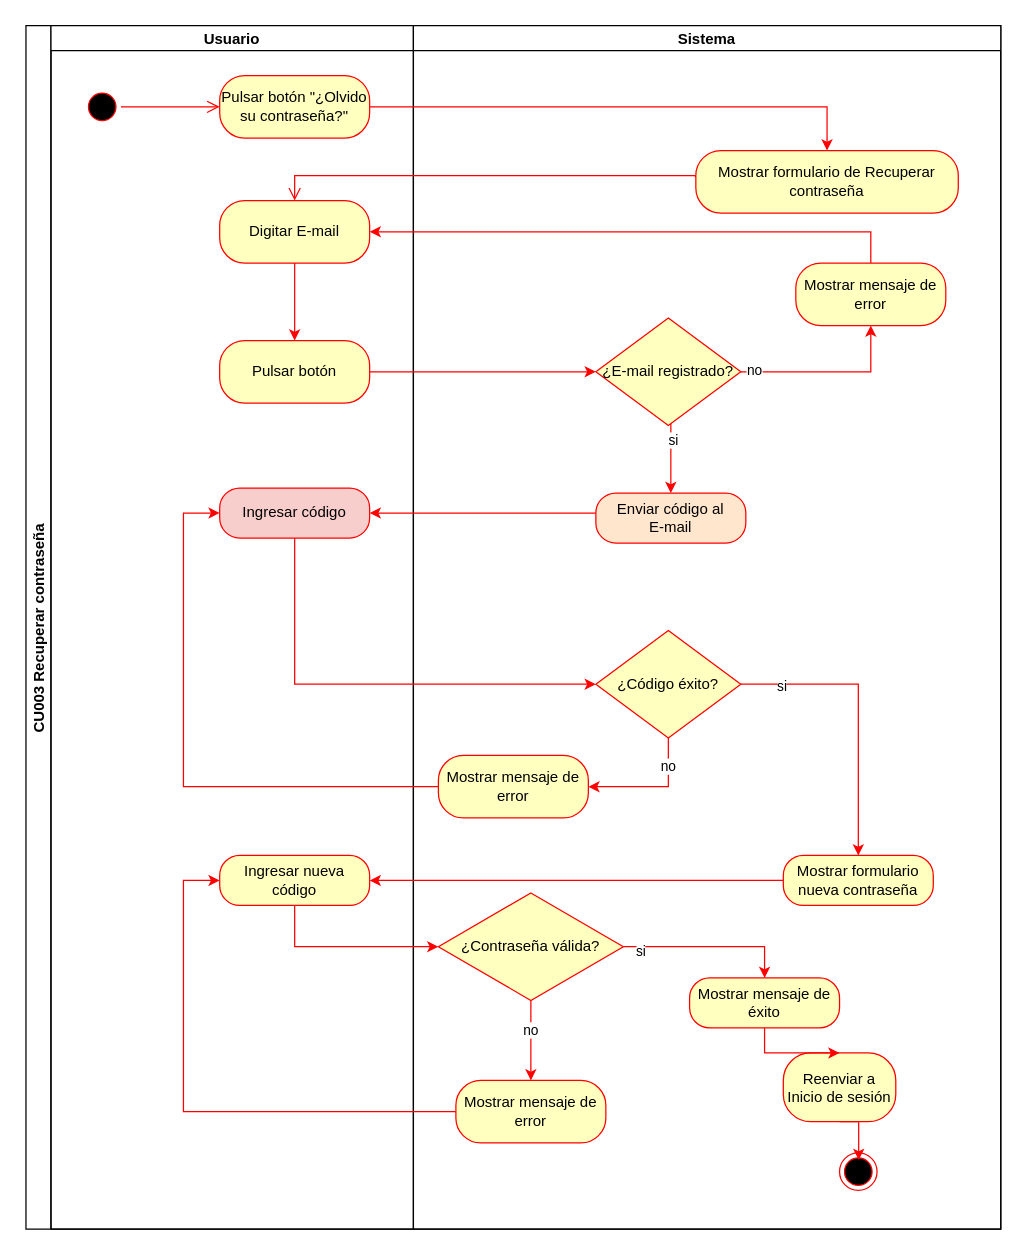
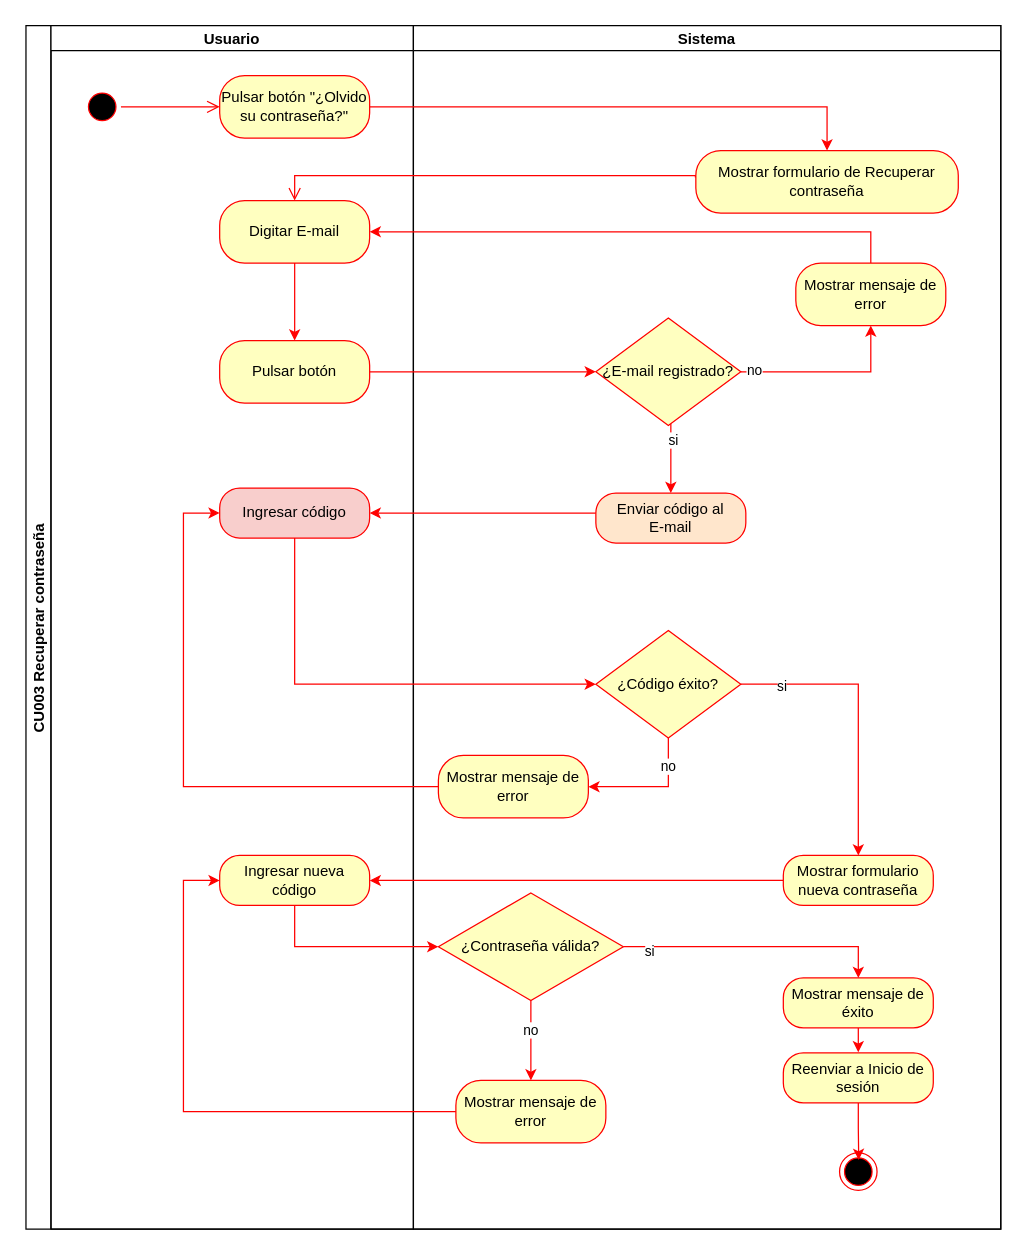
  <mxCell id="0" />
  <mxCell id="1" parent="0" />
  <mxCell id="2" value="CU003 Recuperar contraseña" style="swimlane;childLayout=stackLayout;resizeParent=1;resizeParentMax=0;startSize=20;horizontal=0;horizontalStack=1;" vertex="1" parent="1"><mxGeometry x="20" y="20" width="780" height="963" as="geometry"><mxRectangle x="200" y="80" width="40" height="50" as="alternateBounds" /></mxGeometry></mxCell>
  <mxCell id="3" value="Usuario" style="swimlane;startSize=20;" vertex="1" parent="2"><mxGeometry x="20" width="290" height="963" as="geometry" /></mxCell>
  <mxCell id="4" value="" style="ellipse;html=1;shape=startState;fillColor=#000000;strokeColor=#ff0000;fillStyle=auto;" vertex="1" parent="3"><mxGeometry x="26" y="50" width="30" height="30" as="geometry" /></mxCell>
  <mxCell id="5" value="Pulsar botón &quot;¿Olvido su contraseña?&quot;" style="rounded=1;whiteSpace=wrap;html=1;arcSize=40;fontColor=#000000;fillColor=#ffffc0;strokeColor=#ff0000;" vertex="1" parent="3"><mxGeometry x="135" y="40" width="120" height="50" as="geometry" /></mxCell>
  <mxCell id="6" value="" style="edgeStyle=orthogonalEdgeStyle;html=1;verticalAlign=bottom;endArrow=open;endSize=8;strokeColor=#ff0000;rounded=0;entryX=0;entryY=0.5;entryDx=0;entryDy=0;" edge="1" parent="3" source="4" target="5"><mxGeometry relative="1" as="geometry"><mxPoint x="60" y="100" as="targetPoint" /></mxGeometry></mxCell>
  <mxCell id="7" value="Sistema" style="swimlane;startSize=20;" vertex="1" parent="2"><mxGeometry x="310" width="470" height="963" as="geometry" /></mxCell>
  <mxCell id="8" value="" style="edgeStyle=orthogonalEdgeStyle;html=1;verticalAlign=bottom;endArrow=open;endSize=8;strokeColor=#ff0000;rounded=0;entryX=0.5;entryY=0;entryDx=0;entryDy=0;exitX=-0.004;exitY=0.421;exitDx=0;exitDy=0;exitPerimeter=0;" edge="1" parent="7" source="20" target="10"><mxGeometry relative="1" as="geometry"><mxPoint x="-164.0" y="168.0" as="targetPoint" /><mxPoint x="236.48" y="110" as="sourcePoint" /><Array as="points"><mxPoint x="245" y="120" /><mxPoint x="-95" y="120" /></Array></mxGeometry></mxCell>
  <mxCell id="9" style="edgeStyle=orthogonalEdgeStyle;rounded=0;orthogonalLoop=1;jettySize=auto;html=1;exitX=0.5;exitY=1;exitDx=0;exitDy=0;entryX=0.5;entryY=0;entryDx=0;entryDy=0;strokeColor=#FF0303;" edge="1" parent="7" source="10" target="11"><mxGeometry relative="1" as="geometry" /></mxCell>
  <mxCell id="10" value="Digitar E-mail" style="rounded=1;whiteSpace=wrap;html=1;arcSize=40;fontColor=#000000;fillColor=#ffffc0;strokeColor=#ff0000;" vertex="1" parent="7"><mxGeometry x="-155" y="140" width="120" height="50" as="geometry" /></mxCell>
  <mxCell id="11" value="Pulsar botón" style="rounded=1;whiteSpace=wrap;html=1;arcSize=40;fontColor=#000000;fillColor=#ffffc0;strokeColor=#ff0000;" vertex="1" parent="7"><mxGeometry x="-155" y="252" width="120" height="50" as="geometry" /></mxCell>
  <mxCell id="12" value="Ingresar código" style="rounded=1;whiteSpace=wrap;html=1;arcSize=40;fontColor=#000000;fillColor=#f8cecc;strokeColor=#ff0000;" vertex="1" parent="7"><mxGeometry x="-155" y="370" width="120" height="40" as="geometry" /></mxCell>
  <mxCell id="13" value="Ingresar nueva código" style="rounded=1;whiteSpace=wrap;html=1;arcSize=40;fontColor=#000000;fillColor=#ffffc0;strokeColor=#ff0000;" vertex="1" parent="7"><mxGeometry x="-155" y="664" width="120" height="40" as="geometry" /></mxCell>
  <mxCell id="14" style="edgeStyle=orthogonalEdgeStyle;rounded=0;orthogonalLoop=1;jettySize=auto;html=1;exitX=1;exitY=0.5;exitDx=0;exitDy=0;strokeColor=#FF0000;" edge="1" parent="7" source="11" target="27"><mxGeometry relative="1" as="geometry" /></mxCell>
  <mxCell id="15" style="edgeStyle=orthogonalEdgeStyle;rounded=0;orthogonalLoop=1;jettySize=auto;html=1;exitX=0.5;exitY=0;exitDx=0;exitDy=0;strokeColor=#FF0000;" edge="1" parent="7" source="28" target="10"><mxGeometry relative="1" as="geometry" /></mxCell>
  <mxCell id="16" style="edgeStyle=orthogonalEdgeStyle;rounded=0;orthogonalLoop=1;jettySize=auto;html=1;entryX=1;entryY=0.5;entryDx=0;entryDy=0;strokeColor=#FF0000;" edge="1" parent="7" source="29" target="12"><mxGeometry relative="1" as="geometry"><Array as="points"><mxPoint x="106" y="390" /><mxPoint x="106" y="390" /></Array></mxGeometry></mxCell>
  <mxCell id="17" style="edgeStyle=orthogonalEdgeStyle;rounded=0;orthogonalLoop=1;jettySize=auto;html=1;exitX=0.5;exitY=1;exitDx=0;exitDy=0;entryX=0;entryY=0.5;entryDx=0;entryDy=0;strokeColor=#FF0000;" edge="1" parent="7" source="12" target="34"><mxGeometry relative="1" as="geometry" /></mxCell>
  <mxCell id="18" style="edgeStyle=orthogonalEdgeStyle;rounded=0;orthogonalLoop=1;jettySize=auto;html=1;entryX=0;entryY=0.5;entryDx=0;entryDy=0;strokeColor=#FF0000;" edge="1" parent="7" source="35" target="12"><mxGeometry relative="1" as="geometry"><Array as="points"><mxPoint x="-184" y="609" /><mxPoint x="-184" y="390" /></Array></mxGeometry></mxCell>
  <mxCell id="19" style="edgeStyle=orthogonalEdgeStyle;rounded=0;orthogonalLoop=1;jettySize=auto;html=1;exitX=0;exitY=0.5;exitDx=0;exitDy=0;entryX=1;entryY=0.5;entryDx=0;entryDy=0;strokeColor=light-dark(#ff0000, #ededed);" edge="1" parent="7" source="36" target="13"><mxGeometry relative="1" as="geometry" /></mxCell>
  <mxCell id="20" value="Mostrar formulario de Recuperar contraseña" style="rounded=1;whiteSpace=wrap;html=1;arcSize=40;fontColor=#000000;fillColor=#ffffc0;strokeColor=#ff0000;" vertex="1" parent="7"><mxGeometry x="226" y="100" width="210" height="50" as="geometry" /></mxCell>
  <mxCell id="21" value="" style="ellipse;html=1;shape=endState;fillColor=#000000;strokeColor=#ff0000;" vertex="1" parent="7"><mxGeometry x="341" y="902" width="30" height="30" as="geometry" /></mxCell>
  <mxCell id="22" style="edgeStyle=orthogonalEdgeStyle;rounded=0;orthogonalLoop=1;jettySize=auto;html=1;exitX=0.5;exitY=1;exitDx=0;exitDy=0;" edge="1" parent="7"><mxGeometry relative="1" as="geometry"><mxPoint x="86" y="390" as="sourcePoint" /><mxPoint x="86" y="390" as="targetPoint" /></mxGeometry></mxCell>
  <mxCell id="23" style="edgeStyle=orthogonalEdgeStyle;rounded=0;orthogonalLoop=1;jettySize=auto;html=1;exitX=1;exitY=0.5;exitDx=0;exitDy=0;entryX=0.5;entryY=1;entryDx=0;entryDy=0;strokeColor=#FF0000;" edge="1" parent="7" source="27" target="28"><mxGeometry relative="1" as="geometry" /></mxCell>
  <mxCell id="24" value="no" style="edgeLabel;html=1;align=center;verticalAlign=middle;resizable=0;points=[];" vertex="1" connectable="0" parent="23"><mxGeometry x="-0.857" y="2" relative="1" as="geometry"><mxPoint as="offset" /></mxGeometry></mxCell>
  <mxCell id="25" style="edgeStyle=orthogonalEdgeStyle;rounded=0;orthogonalLoop=1;jettySize=auto;html=1;entryX=0.5;entryY=0;entryDx=0;entryDy=0;strokeColor=#FF0000;" edge="1" parent="7" source="27" target="29"><mxGeometry relative="1" as="geometry"><Array as="points"><mxPoint x="206" y="334" /><mxPoint x="206" y="334" /></Array></mxGeometry></mxCell>
  <mxCell id="26" value="si" style="edgeLabel;html=1;align=center;verticalAlign=middle;resizable=0;points=[];" vertex="1" connectable="0" parent="25"><mxGeometry x="-0.527" y="1" relative="1" as="geometry"><mxPoint as="offset" /></mxGeometry></mxCell>
  <mxCell id="27" value="¿E-mail registrado?" style="rhombus;whiteSpace=wrap;html=1;fontColor=#000000;fillColor=#ffffc0;strokeColor=#ff0000;" vertex="1" parent="7"><mxGeometry x="146" y="234" width="116" height="86" as="geometry" /></mxCell>
  <mxCell id="28" value="Mostrar mensaje de error" style="rounded=1;whiteSpace=wrap;html=1;arcSize=40;fontColor=#000000;fillColor=#ffffc0;strokeColor=#ff0000;" vertex="1" parent="7"><mxGeometry x="306" y="190" width="120" height="50" as="geometry" /></mxCell>
  <mxCell id="29" value="Enviar código al&lt;div&gt;E-mail&lt;/div&gt;" style="rounded=1;whiteSpace=wrap;html=1;arcSize=40;fontColor=#000000;fillColor=#ffe6cc;strokeColor=#ff0000;" vertex="1" parent="7"><mxGeometry x="146" y="374" width="120" height="40" as="geometry" /></mxCell>
  <mxCell id="30" style="edgeStyle=orthogonalEdgeStyle;rounded=0;orthogonalLoop=1;jettySize=auto;html=1;exitX=0.5;exitY=1;exitDx=0;exitDy=0;entryX=1;entryY=0.5;entryDx=0;entryDy=0;strokeColor=#FF0000;" edge="1" parent="7" source="34" target="35"><mxGeometry relative="1" as="geometry" /></mxCell>
  <mxCell id="31" value="no" style="edgeLabel;html=1;align=center;verticalAlign=middle;resizable=0;points=[];" vertex="1" connectable="0" parent="30"><mxGeometry x="-0.573" y="-1" relative="1" as="geometry"><mxPoint as="offset" /></mxGeometry></mxCell>
  <mxCell id="32" style="edgeStyle=orthogonalEdgeStyle;rounded=0;orthogonalLoop=1;jettySize=auto;html=1;exitX=1;exitY=0.5;exitDx=0;exitDy=0;strokeColor=light-dark(#ff0000, #ededed);" edge="1" parent="7" source="34" target="36"><mxGeometry relative="1" as="geometry" /></mxCell>
  <mxCell id="33" value="si" style="edgeLabel;html=1;align=center;verticalAlign=middle;resizable=0;points=[];" vertex="1" connectable="0" parent="32"><mxGeometry x="-0.72" y="-1" relative="1" as="geometry"><mxPoint as="offset" /></mxGeometry></mxCell>
  <mxCell id="34" value="¿Código éxito?" style="rhombus;whiteSpace=wrap;html=1;fontColor=#000000;fillColor=#ffffc0;strokeColor=#ff0000;" vertex="1" parent="7"><mxGeometry x="146" y="484" width="116" height="86" as="geometry" /></mxCell>
  <mxCell id="35" value="Mostrar mensaje de error" style="rounded=1;whiteSpace=wrap;html=1;arcSize=40;fontColor=#000000;fillColor=#ffffc0;strokeColor=#ff0000;" vertex="1" parent="7"><mxGeometry x="20" y="584" width="120" height="50" as="geometry" /></mxCell>
  <mxCell id="36" value="Mostrar formulario nueva contraseña" style="rounded=1;whiteSpace=wrap;html=1;arcSize=40;fontColor=#000000;fillColor=#ffffc0;strokeColor=#ff0000;" vertex="1" parent="7"><mxGeometry x="296" y="664" width="120" height="40" as="geometry" /></mxCell>
  <mxCell id="37" style="edgeStyle=orthogonalEdgeStyle;rounded=0;orthogonalLoop=1;jettySize=auto;html=1;exitX=0.5;exitY=1;exitDx=0;exitDy=0;entryX=0.5;entryY=0;entryDx=0;entryDy=0;strokeColor=light-dark(#ff0000, #ededed);" edge="1" parent="7" source="41" target="42"><mxGeometry relative="1" as="geometry" /></mxCell>
  <mxCell id="38" value="no" style="edgeLabel;html=1;align=center;verticalAlign=middle;resizable=0;points=[];" vertex="1" connectable="0" parent="37"><mxGeometry x="-0.267" y="-1" relative="1" as="geometry"><mxPoint as="offset" /></mxGeometry></mxCell>
  <mxCell id="39" style="edgeStyle=orthogonalEdgeStyle;rounded=0;orthogonalLoop=1;jettySize=auto;html=1;exitX=1;exitY=0.5;exitDx=0;exitDy=0;strokeColor=light-dark(#ff0000, #ededed);entryX=0.5;entryY=0;entryDx=0;entryDy=0;" edge="1" parent="7" source="41" target="43"><mxGeometry relative="1" as="geometry"><mxPoint x="356" y="844" as="targetPoint" /></mxGeometry></mxCell>
  <mxCell id="40" value="si" style="edgeLabel;html=1;align=center;verticalAlign=middle;resizable=0;points=[];" vertex="1" connectable="0" parent="39"><mxGeometry x="-0.816" y="-3" relative="1" as="geometry"><mxPoint as="offset" /></mxGeometry></mxCell>
  <mxCell id="41" value="¿Contraseña válida?" style="rhombus;whiteSpace=wrap;html=1;fontColor=#000000;fillColor=#ffffc0;strokeColor=#ff0000;" vertex="1" parent="7"><mxGeometry x="20" y="694" width="148" height="86" as="geometry" /></mxCell>
  <mxCell id="42" value="Mostrar mensaje de error" style="rounded=1;whiteSpace=wrap;html=1;arcSize=40;fontColor=#000000;fillColor=#ffffc0;strokeColor=#ff0000;" vertex="1" parent="7"><mxGeometry x="34" y="844" width="120" height="50" as="geometry" /></mxCell>
- <mxCell id="43" value="Mostrar mensaje de éxito" style="rounded=1;whiteSpace=wrap;html=1;arcSize=40;fontColor=#000000;fillColor=#ffffc0;strokeColor=#ff0000;" vertex="1" parent="7"><mxGeometry x="221" y="762" width="120" height="40" as="geometry" /></mxCell>
- <mxCell id="44" value="Reenviar a Inicio de sesión" style="rounded=1;whiteSpace=wrap;html=1;arcSize=40;fontColor=#000000;fillColor=#ffffc0;strokeColor=#ff0000;" vertex="1" parent="7"><mxGeometry x="296" y="822" width="90" height="55" as="geometry" /></mxCell>
+ <mxCell id="43" value="Mostrar mensaje de éxito" style="rounded=1;whiteSpace=wrap;html=1;arcSize=40;fontColor=#000000;fillColor=#ffffc0;strokeColor=#ff0000;" vertex="1" parent="7"><mxGeometry x="296" y="762" width="120" height="40" as="geometry" /></mxCell>
+ <mxCell id="44" value="Reenviar a Inicio de sesión" style="rounded=1;whiteSpace=wrap;html=1;arcSize=40;fontColor=#000000;fillColor=#ffffc0;strokeColor=#ff0000;" vertex="1" parent="7"><mxGeometry x="296" y="822" width="120" height="40" as="geometry" /></mxCell>
  <mxCell id="45" style="edgeStyle=orthogonalEdgeStyle;rounded=0;orthogonalLoop=1;jettySize=auto;html=1;exitX=0.5;exitY=1;exitDx=0;exitDy=0;strokeColor=light-dark(#ff0000, #ededed);entryX=0.5;entryY=-0.011;entryDx=0;entryDy=0;entryPerimeter=0;" edge="1" parent="7" source="43" target="44"><mxGeometry relative="1" as="geometry"><mxPoint x="355.75" y="824" as="sourcePoint" /><mxPoint x="356" y="852" as="targetPoint" /></mxGeometry></mxCell>
  <mxCell id="46" style="edgeStyle=orthogonalEdgeStyle;rounded=0;orthogonalLoop=1;jettySize=auto;html=1;exitX=0.5;exitY=1;exitDx=0;exitDy=0;entryX=0.511;entryY=0.189;entryDx=0;entryDy=0;entryPerimeter=0;strokeColor=light-dark(#ff0000, #ededed);" edge="1" parent="7" source="44" target="21"><mxGeometry relative="1" as="geometry" /></mxCell>
  <mxCell id="47" style="edgeStyle=orthogonalEdgeStyle;rounded=0;orthogonalLoop=1;jettySize=auto;html=1;exitX=0.5;exitY=1;exitDx=0;exitDy=0;entryX=0;entryY=0.5;entryDx=0;entryDy=0;fontColor=light-dark(#ff0000, #ededed);strokeColor=light-dark(#ff0000, #ededed);" edge="1" parent="7" source="13" target="41"><mxGeometry relative="1" as="geometry" /></mxCell>
  <mxCell id="48" style="edgeStyle=orthogonalEdgeStyle;rounded=0;orthogonalLoop=1;jettySize=auto;html=1;exitX=0;exitY=0.5;exitDx=0;exitDy=0;entryX=0;entryY=0.5;entryDx=0;entryDy=0;strokeColor=light-dark(#ff0000, #ededed);" edge="1" parent="7" source="42" target="13"><mxGeometry relative="1" as="geometry"><Array as="points"><mxPoint x="-184" y="869" /><mxPoint x="-184" y="684" /></Array></mxGeometry></mxCell>
  <mxCell id="49" style="edgeStyle=orthogonalEdgeStyle;rounded=0;orthogonalLoop=1;jettySize=auto;html=1;entryX=0.5;entryY=0;entryDx=0;entryDy=0;strokeColor=light-dark(#ff0000, #ffc5c5);fillColor=#a20025;" edge="1" parent="2" source="5" target="20"><mxGeometry relative="1" as="geometry" /></mxCell>
